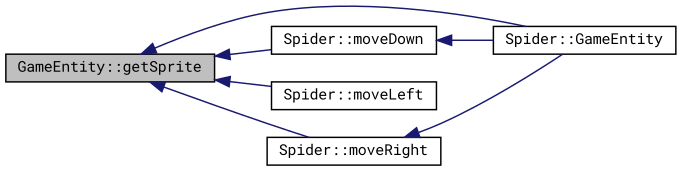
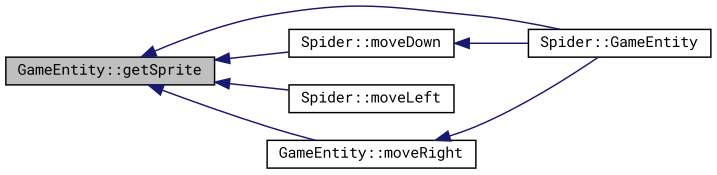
  digraph {
    fontname="Roboto Mono"
    rankdir=LR
    node [color=black fillcolor=white fontname="Roboto Mono" fontsize=10 shape=record style=filled]
    edge [color=midnightblue dir=back fontname="Roboto Mono" fontsize=10 labelfontname=Helvetica labelfontsize=10 style=solid]
    n1 [fillcolor=grey75 fontcolor=black height=0.2 label="GameEntity::getSprite" width=0.4]
    n2 [height=0.2 label="Spider::GameEntity" width=0.4]
    n3 [height=0.2 label="Spider::moveDown" width=0.4]
    n4 [height=0.2 label="Spider::moveLeft" width=0.4]
-   n5 [height=0.2 label="Spider::moveRight" width=0.4]
+   n5 [height=0.2 label="GameEntity::moveRight" width=0.4]
    n1 -> n2
    n1 -> n3
    n1 -> n4
    n1 -> n5
    n3 -> n2
    n5 -> n2
  }
